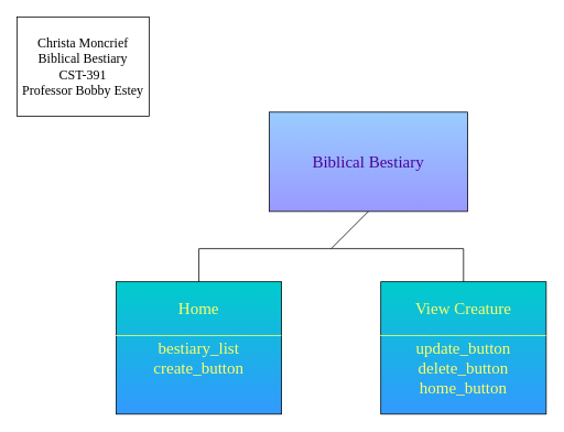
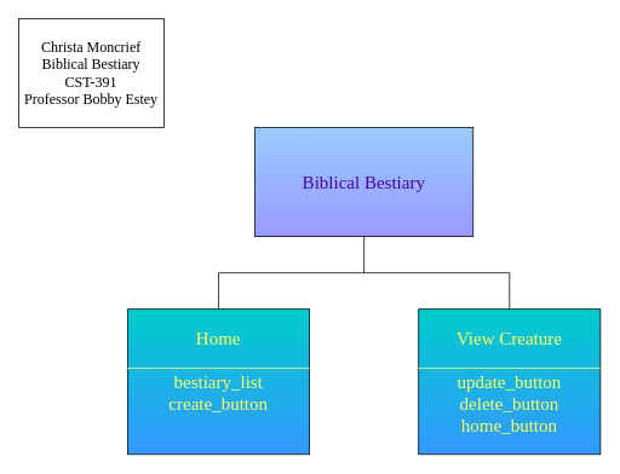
  <mxCell id="0" />
  <mxCell id="1" parent="0" />
  <mxCell id="2" value="&lt;font face=&quot;Garamond&quot; style=&quot;font-size: 16px;&quot;&gt;Christa Moncrief&lt;br&gt;Biblical Bestiary&lt;br&gt;CST-391&lt;br&gt;Professor Bobby Estey&lt;/font&gt;" style="rounded=0;whiteSpace=wrap;html=1;" parent="1" vertex="1"><mxGeometry x="20" y="20" width="160" height="120" as="geometry" /></mxCell>
- <mxCell id="3" value="&lt;font style=&quot;font-size: 20px;&quot; face=&quot;Garamond&quot;&gt;&lt;font color=&quot;#4c0099&quot;&gt;Biblical Bestiary&lt;/font&gt;&lt;br&gt;&lt;/font&gt;" style="rounded=0;whiteSpace=wrap;html=1;fillStyle=cross-hatch;fillColor=#99CCFF;gradientColor=#9999FF;" parent="1" vertex="1"><mxGeometry x="325" y="135" width="240" height="120" as="geometry" /></mxCell>
+ <mxCell id="3" value="&lt;font style=&quot;font-size: 20px;&quot; face=&quot;Garamond&quot;&gt;&lt;font color=&quot;#4c0099&quot;&gt;Biblical Bestiary&lt;/font&gt;&lt;br&gt;&lt;/font&gt;" style="rounded=0;whiteSpace=wrap;html=1;fillStyle=cross-hatch;fillColor=#99CCFF;gradientColor=#9999FF;" parent="1" vertex="1"><mxGeometry x="280" y="140" width="240" height="120" as="geometry" /></mxCell>
  <mxCell id="4" value="&lt;font style=&quot;font-size: 20px;&quot; face=&quot;Garamond&quot;&gt;&lt;font color=&quot;#ffff66&quot;&gt;&lt;br&gt;View Creature&lt;br&gt;____________________&lt;br&gt;update_button&lt;br&gt;delete_button&lt;br&gt;home_button&lt;br&gt;&lt;/font&gt;&lt;br&gt;&lt;/font&gt;" style="rounded=0;whiteSpace=wrap;html=1;fillStyle=cross-hatch;fillColor=#00CCCC;gradientColor=#3399FF;" vertex="1" parent="1"><mxGeometry x="460" y="340" width="200" height="160" as="geometry" /></mxCell>
  <mxCell id="5" value="&lt;font style=&quot;font-size: 20px;&quot; face=&quot;Garamond&quot;&gt;&lt;font color=&quot;#ffff66&quot;&gt;&lt;br&gt;Home&lt;br&gt;____________________&lt;br&gt;bestiary_list&lt;br&gt;create_button&lt;br&gt;&lt;br&gt;&lt;/font&gt;&lt;br&gt;&lt;/font&gt;" style="rounded=0;whiteSpace=wrap;html=1;fillStyle=cross-hatch;fillColor=#00CCCC;gradientColor=#3399FF;" vertex="1" parent="1"><mxGeometry x="140" y="340" width="200" height="160" as="geometry" /></mxCell>
  <mxCell id="6" value="" style="endArrow=none;html=1;rounded=0;fontColor=#FFFF66;entryX=0.5;entryY=0;entryDx=0;entryDy=0;" edge="1" parent="1" target="5"><mxGeometry width="50" height="50" relative="1" as="geometry"><mxPoint x="240" y="300" as="sourcePoint" /><mxPoint x="430" y="330" as="targetPoint" /></mxGeometry></mxCell>
  <mxCell id="7" value="" style="endArrow=none;html=1;rounded=0;fontColor=#FFFF66;entryX=0.5;entryY=0;entryDx=0;entryDy=0;" edge="1" parent="1" target="4"><mxGeometry width="50" height="50" relative="1" as="geometry"><mxPoint x="560" y="300" as="sourcePoint" /><mxPoint x="430" y="330" as="targetPoint" /></mxGeometry></mxCell>
  <mxCell id="8" value="" style="endArrow=none;html=1;rounded=0;fontColor=#FFFF66;" edge="1" parent="1"><mxGeometry width="50" height="50" relative="1" as="geometry"><mxPoint x="240" y="300" as="sourcePoint" /><mxPoint x="560" y="300" as="targetPoint" /></mxGeometry></mxCell>
  <mxCell id="9" value="" style="endArrow=none;html=1;rounded=0;fontColor=#FFFF66;exitX=0.5;exitY=1;exitDx=0;exitDy=0;" edge="1" parent="1" source="3"><mxGeometry width="50" height="50" relative="1" as="geometry"><mxPoint x="380" y="380" as="sourcePoint" /><mxPoint x="400" y="300" as="targetPoint" /></mxGeometry></mxCell>
